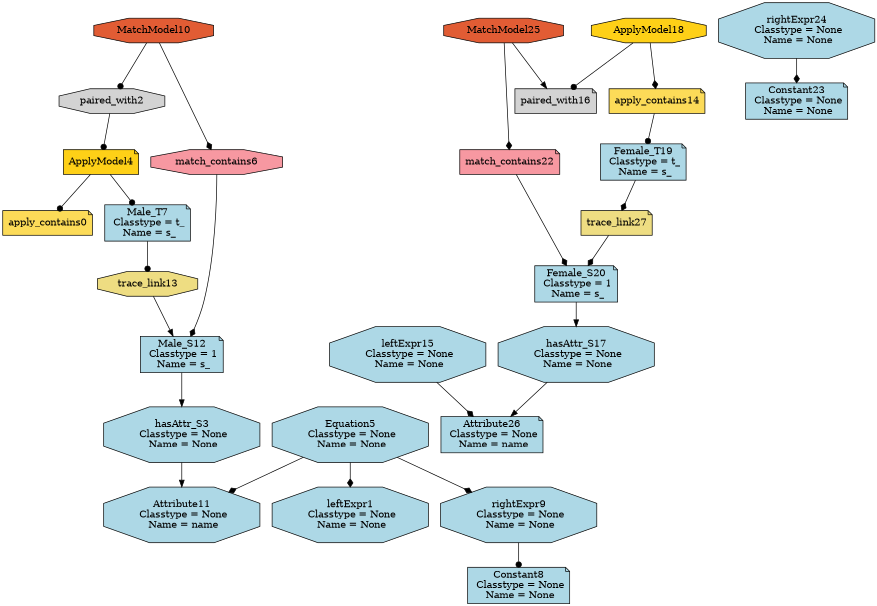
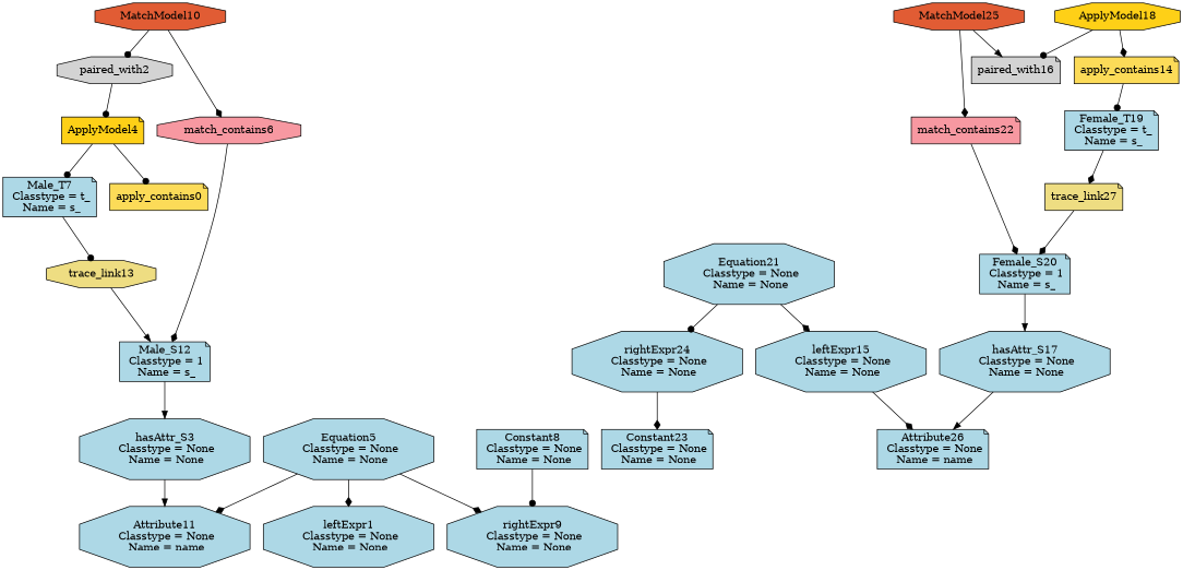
  digraph {
    node [fillcolor=lightblue shape=octagon style=filled]
    edge [arrowhead=diamond]
    apply_contains0 [fillcolor="#FCDB58" shape=note]
    "Male_T7\n Classtype = t_\n Name = s_" [shape=note]
    trace_link13 [fillcolor=lightgoldenrod]
    paired_with2 [fillcolor=lightgray]
    ApplyModel4 [fillcolor="#FED017" shape=note]
    "hasAttr_S3\n Classtype = None\n Name = None"
    "Attribute11\n Classtype = None\n Name = name"
    "Equation5\n Classtype = None\n Name = None"
    "leftExpr1\n Classtype = None\n Name = None"
    "rightExpr9\n Classtype = None\n Name = None"
    "Constant8\n Classtype = None\n Name = None" [shape=note]
    match_contains6 [fillcolor="#F798A1"]
    "Male_S12\n Classtype = 1\n Name = s_" [shape=note]
    MatchModel10 [fillcolor="#E15C34"]
    apply_contains14 [fillcolor="#FCDB58" shape=note]
    "Female_T19\n Classtype = t_\n Name = s_" [shape=note]
    trace_link27 [fillcolor=lightgoldenrod shape=note]
    "Attribute26\n Classtype = None\n Name = name" [shape=note]
    "leftExpr15\n Classtype = None\n Name = None"
    paired_with16 [fillcolor=lightgray shape=note]
    ApplyModel18 [fillcolor="#FED017"]
    "hasAttr_S17\n Classtype = None\n Name = None"
    "Female_S20\n Classtype = 1\n Name = s_" [shape=note]
+   "Equation21\n Classtype = None\n Name = None"
    "rightExpr24\n Classtype = None\n Name = None"
    "Constant23\n Classtype = None\n Name = None" [shape=note]
    match_contains22 [fillcolor="#F798A1" shape=note]
    MatchModel25 [fillcolor="#E15C34"]
    "Male_T7\n Classtype = t_\n Name = s_" -> trace_link13 [arrowhead=dot]
    trace_link13 -> "Male_S12\n Classtype = 1\n Name = s_" [arrowhead=normal]
    paired_with2 -> ApplyModel4 [arrowhead=dot]
    ApplyModel4 -> apply_contains0 [arrowhead=dot]
    ApplyModel4 -> "Male_T7\n Classtype = t_\n Name = s_" [arrowhead=dot]
    "hasAttr_S3\n Classtype = None\n Name = None" -> "Attribute11\n Classtype = None\n Name = name" [arrowhead=normal]
    "Equation5\n Classtype = None\n Name = None" -> "Attribute11\n Classtype = None\n Name = name"
    "Equation5\n Classtype = None\n Name = None" -> "leftExpr1\n Classtype = None\n Name = None"
    "Equation5\n Classtype = None\n Name = None" -> "rightExpr9\n Classtype = None\n Name = None"
-   "rightExpr9\n Classtype = None\n Name = None" -> "Constant8\n Classtype = None\n Name = None" [arrowhead=dot]
+   "Constant8\n Classtype = None\n Name = None" -> "rightExpr9\n Classtype = None\n Name = None" [arrowhead=dot]
    match_contains6 -> "Male_S12\n Classtype = 1\n Name = s_"
    "Male_S12\n Classtype = 1\n Name = s_" -> "hasAttr_S3\n Classtype = None\n Name = None" [arrowhead=normal]
    MatchModel10 -> paired_with2 [arrowhead=dot]
    MatchModel10 -> match_contains6
    apply_contains14 -> "Female_T19\n Classtype = t_\n Name = s_" [arrowhead=dot]
    "Female_T19\n Classtype = t_\n Name = s_" -> trace_link27
    trace_link27 -> "Female_S20\n Classtype = 1\n Name = s_"
    "leftExpr15\n Classtype = None\n Name = None" -> "Attribute26\n Classtype = None\n Name = name"
    ApplyModel18 -> apply_contains14
    ApplyModel18 -> paired_with16 [arrowhead=dot]
    "hasAttr_S17\n Classtype = None\n Name = None" -> "Attribute26\n Classtype = None\n Name = name" [arrowhead=normal]
    "Female_S20\n Classtype = 1\n Name = s_" -> "hasAttr_S17\n Classtype = None\n Name = None" [arrowhead=normal]
+   "Equation21\n Classtype = None\n Name = None" -> "leftExpr15\n Classtype = None\n Name = None"
+   "Equation21\n Classtype = None\n Name = None" -> "rightExpr24\n Classtype = None\n Name = None" [arrowhead=dot]
    "rightExpr24\n Classtype = None\n Name = None" -> "Constant23\n Classtype = None\n Name = None"
    match_contains22 -> "Female_S20\n Classtype = 1\n Name = s_"
    MatchModel25 -> paired_with16 [arrowhead=normal]
    MatchModel25 -> match_contains22
  }
